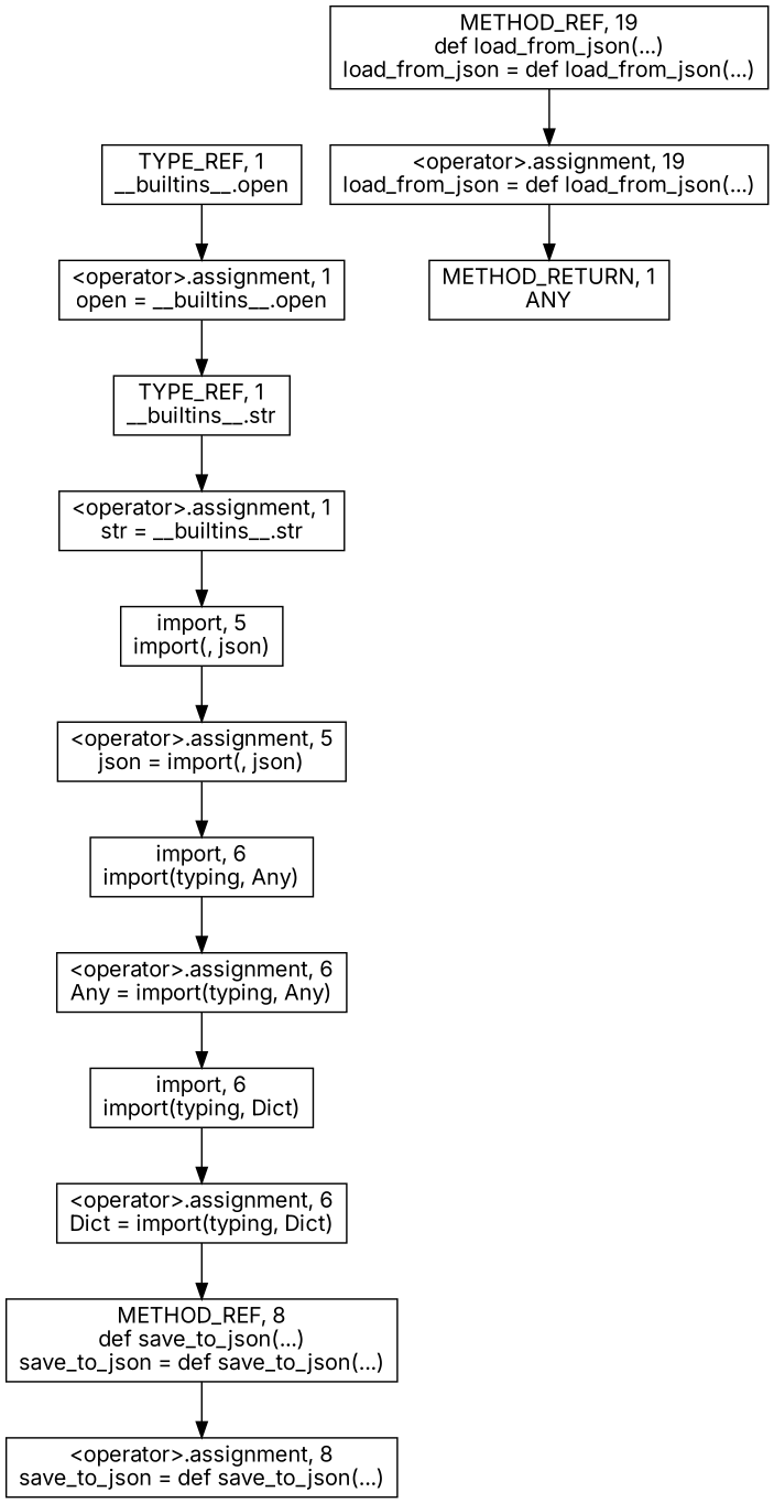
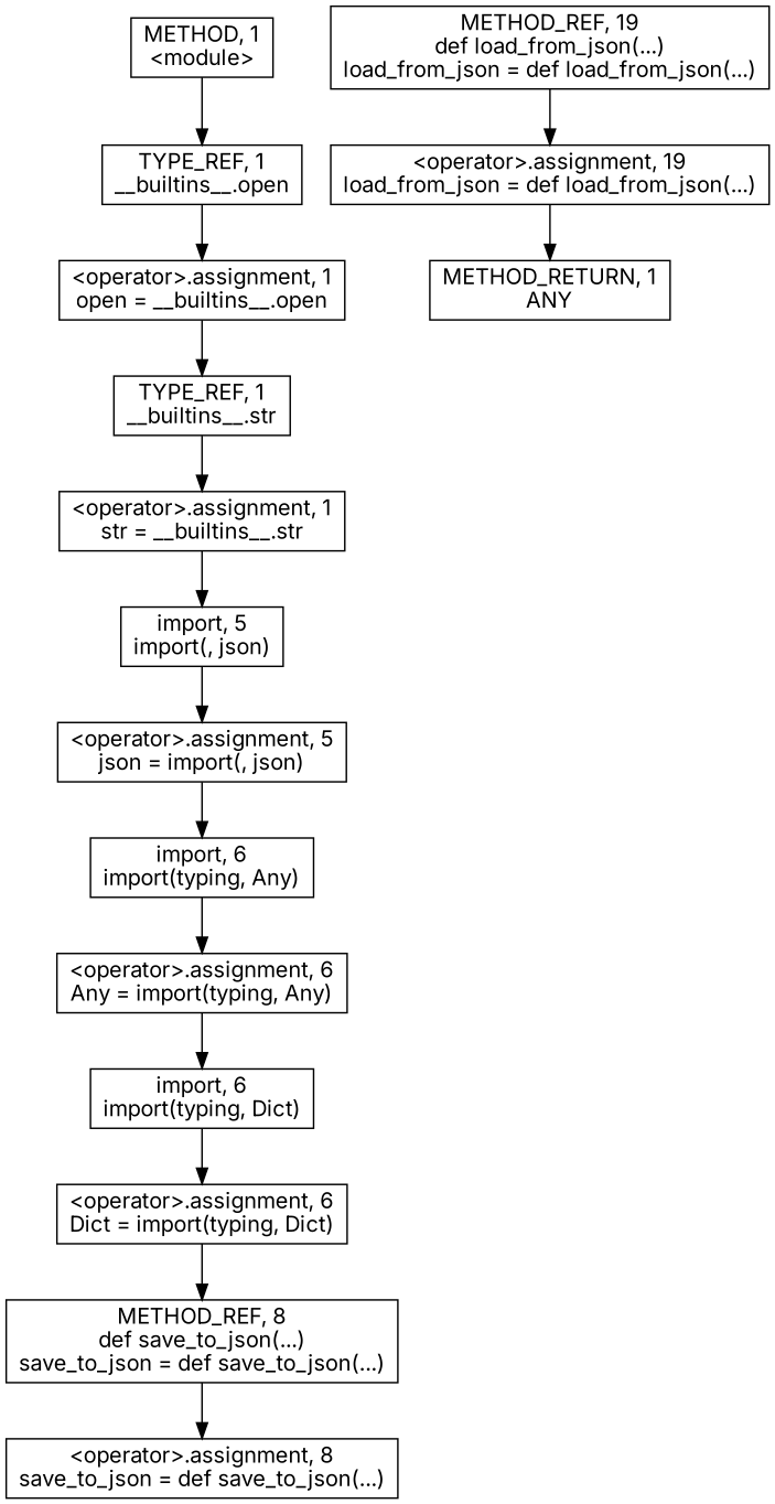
  digraph {
    fontname=Inter
    node [fontname=Inter shape=rect]
    edge [fontname=Inter]
    n1 [label=<&lt;operator&gt;.assignment, 1<BR/>open = __builtins__.open>]
    n2 [label=<TYPE_REF, 1<BR/>__builtins__.str>]
    n3 [label=<&lt;operator&gt;.assignment, 1<BR/>str = __builtins__.str>]
    n4 [label=<import, 5<BR/>import(, json)>]
    n5 [label=<&lt;operator&gt;.assignment, 5<BR/>json = import(, json)>]
    n6 [label=<import, 6<BR/>import(typing, Any)>]
    n7 [label=<&lt;operator&gt;.assignment, 6<BR/>Any = import(typing, Any)>]
    n8 [label=<&lt;operator&gt;.assignment, 8<BR/>save_to_json = def save_to_json(...)>]
    n9 [label=<METHOD_REF, 19<BR/>def load_from_json(...)<BR/>load_from_json = def load_from_json(...)>]
    n10 [label=<&lt;operator&gt;.assignment, 19<BR/>load_from_json = def load_from_json(...)>]
    n11 [label=<METHOD_RETURN, 1<BR/>ANY>]
    n12 [label=<TYPE_REF, 1<BR/>__builtins__.open>]
    n13 [label=<import, 6<BR/>import(typing, Dict)>]
    n14 [label=<&lt;operator&gt;.assignment, 6<BR/>Dict = import(typing, Dict)>]
    n15 [label=<METHOD_REF, 8<BR/>def save_to_json(...)<BR/>save_to_json = def save_to_json(...)>]
+   n16 [label=<METHOD, 1<BR/>&lt;module&gt;>]
    n1 -> n2
    n2 -> n3
    n3 -> n4
    n4 -> n5
    n5 -> n6
    n6 -> n7
    n7 -> n13
    n9 -> n10
    n10 -> n11
    n12 -> n1
    n13 -> n14
    n14 -> n15
    n15 -> n8
+   n16 -> n12
  }
